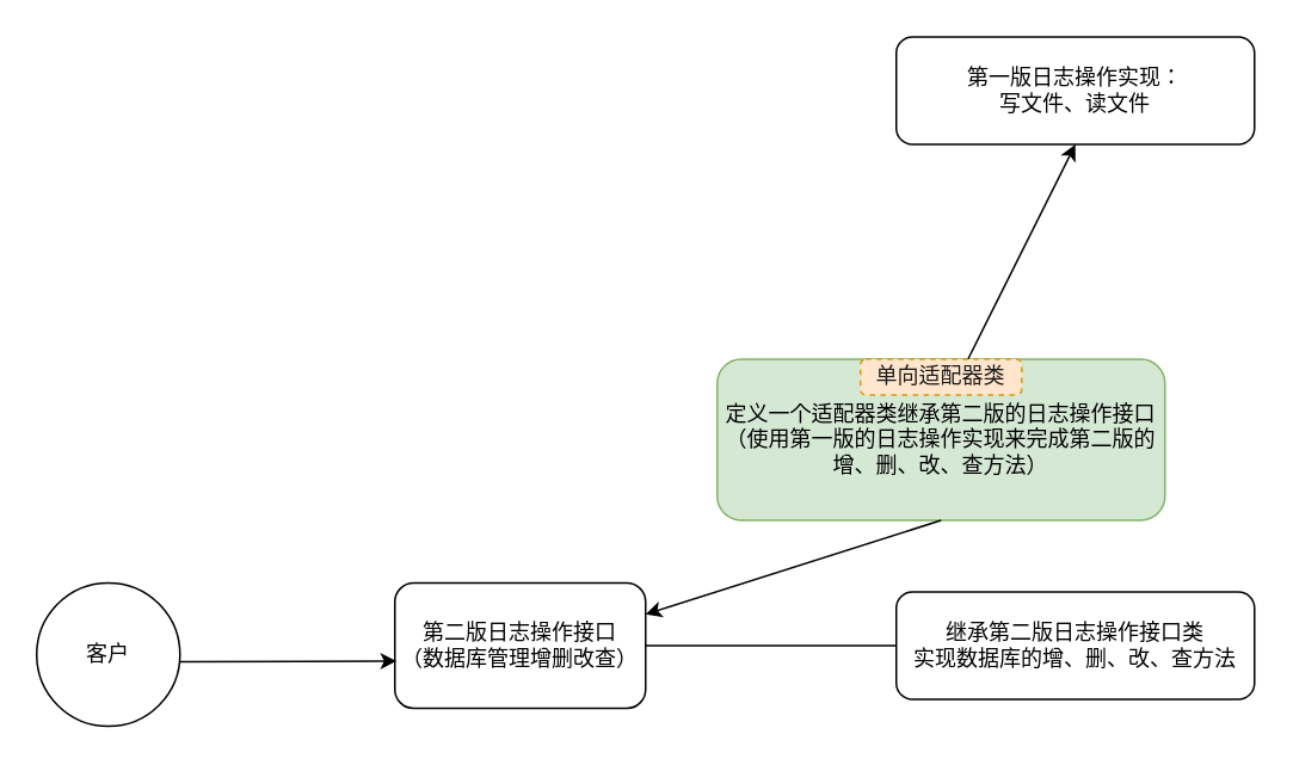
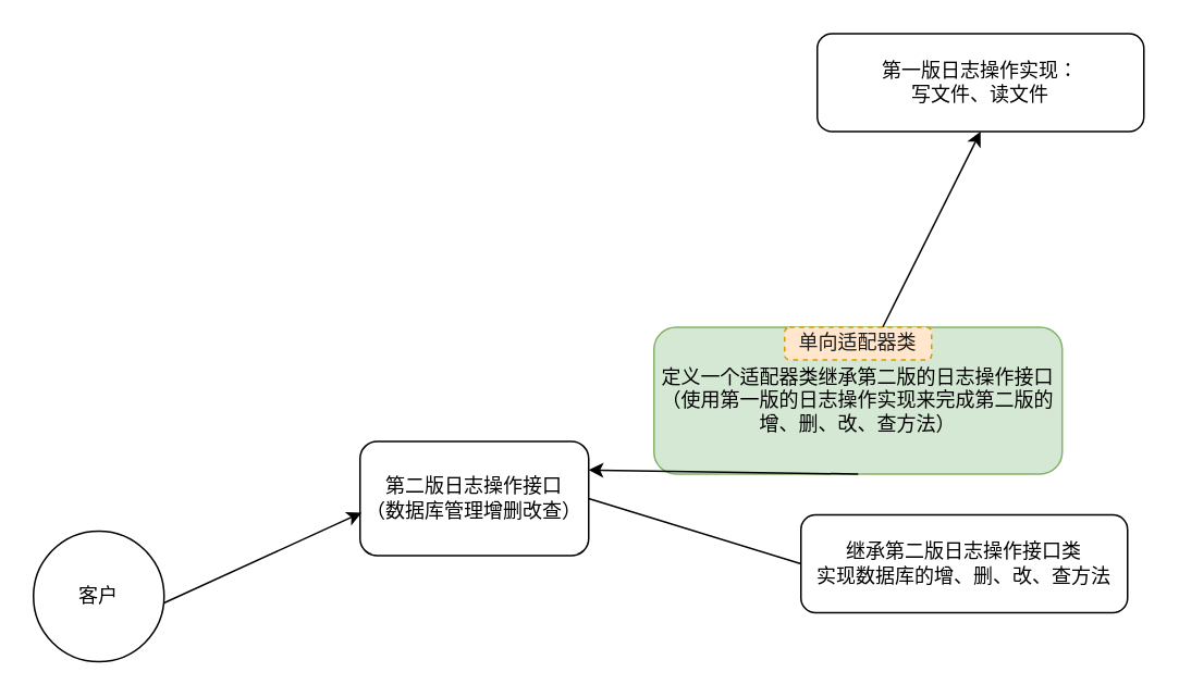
  <mxCell id="0" />
  <mxCell id="1" parent="0" />
  <mxCell id="2" value="客户" style="ellipse;whiteSpace=wrap;html=1;aspect=fixed;" parent="1" vertex="1"><mxGeometry x="20" y="325" width="80" height="80" as="geometry" /></mxCell>
- <mxCell id="3" value="第二版日志操作接口&lt;br&gt;（数据库管理增删改查）" style="rounded=1;whiteSpace=wrap;html=1;" parent="1" vertex="1"><mxGeometry x="220" y="325" width="140" height="70" as="geometry" /></mxCell>
- <mxCell id="4" value="继承第二版日志操作接口类&lt;br&gt;实现数据库的增、删、改、查方法" style="rounded=1;whiteSpace=wrap;html=1;" parent="1" vertex="1"><mxGeometry x="500" y="330" width="200" height="60" as="geometry" /></mxCell>
+ <mxCell id="3" value="第二版日志操作接口&lt;br&gt;（数据库管理增删改查）" style="rounded=1;whiteSpace=wrap;html=1;" parent="1" vertex="1"><mxGeometry x="220" y="270" width="140" height="70" as="geometry" /></mxCell>
+ <mxCell id="4" value="继承第二版日志操作接口类&lt;br&gt;实现数据库的增、删、改、查方法" style="rounded=1;whiteSpace=wrap;html=1;" parent="1" vertex="1"><mxGeometry x="490" y="315" width="200" height="60" as="geometry" /></mxCell>
  <mxCell id="5" value="第一版日志操作实现：&lt;br&gt;写文件、读文件" style="rounded=1;whiteSpace=wrap;html=1;" parent="1" vertex="1"><mxGeometry x="500" y="20" width="200" height="60" as="geometry" /></mxCell>
  <mxCell id="6" value="" style="endArrow=classic;html=1;rounded=0;entryX=0.007;entryY=0.623;entryDx=0;entryDy=0;entryPerimeter=0;" parent="1" target="3" edge="1"><mxGeometry width="50" height="50" relative="1" as="geometry"><mxPoint x="100" y="369" as="sourcePoint" /><mxPoint x="190" y="364.5" as="targetPoint" /></mxGeometry></mxCell>
  <mxCell id="7" value="" style="endArrow=none;html=1;rounded=0;entryX=1;entryY=0.5;entryDx=0;entryDy=0;exitX=0;exitY=0.5;exitDx=0;exitDy=0;" parent="1" source="4" target="3" edge="1"><mxGeometry width="50" height="50" relative="1" as="geometry"><mxPoint x="110" y="379" as="sourcePoint" /><mxPoint x="230.98" y="378.61" as="targetPoint" /></mxGeometry></mxCell>
  <mxCell id="8" value="定义一个适配器类继承第二版的日志操作接口&lt;br&gt;（使用第一版的日志操作实现来完成第二版的增、删、改、查方法）" style="rounded=1;whiteSpace=wrap;html=1;fillColor=#d5e8d4;strokeColor=#82b366;" parent="1" vertex="1"><mxGeometry x="400" y="200" width="250" height="90" as="geometry" /></mxCell>
  <mxCell id="9" value="" style="endArrow=classic;html=1;rounded=0;entryX=1;entryY=0.25;entryDx=0;entryDy=0;exitX=0.5;exitY=1;exitDx=0;exitDy=0;" parent="1" source="8" target="3" edge="1"><mxGeometry width="50" height="50" relative="1" as="geometry"><mxPoint x="480" y="324" as="sourcePoint" /><mxPoint x="340" y="324" as="targetPoint" /></mxGeometry></mxCell>
  <mxCell id="10" value="" style="endArrow=classic;html=1;rounded=0;exitX=0.667;exitY=0;exitDx=0;exitDy=0;exitPerimeter=0;" parent="1" source="11" edge="1"><mxGeometry width="50" height="50" relative="1" as="geometry"><mxPoint x="510" y="145" as="sourcePoint" /><mxPoint x="600" y="80" as="targetPoint" /></mxGeometry></mxCell>
  <mxCell id="11" value="&lt;font color=&quot;#1c1c1c&quot; style=&quot;font-size: 12px&quot;&gt;单向适配器类&lt;/font&gt;" style="rounded=1;whiteSpace=wrap;html=1;fontSize=8;fillColor=#ffe6cc;strokeColor=#d79b00;dashed=1;" parent="1" vertex="1"><mxGeometry x="480" y="200" width="90" height="20" as="geometry" /></mxCell>
